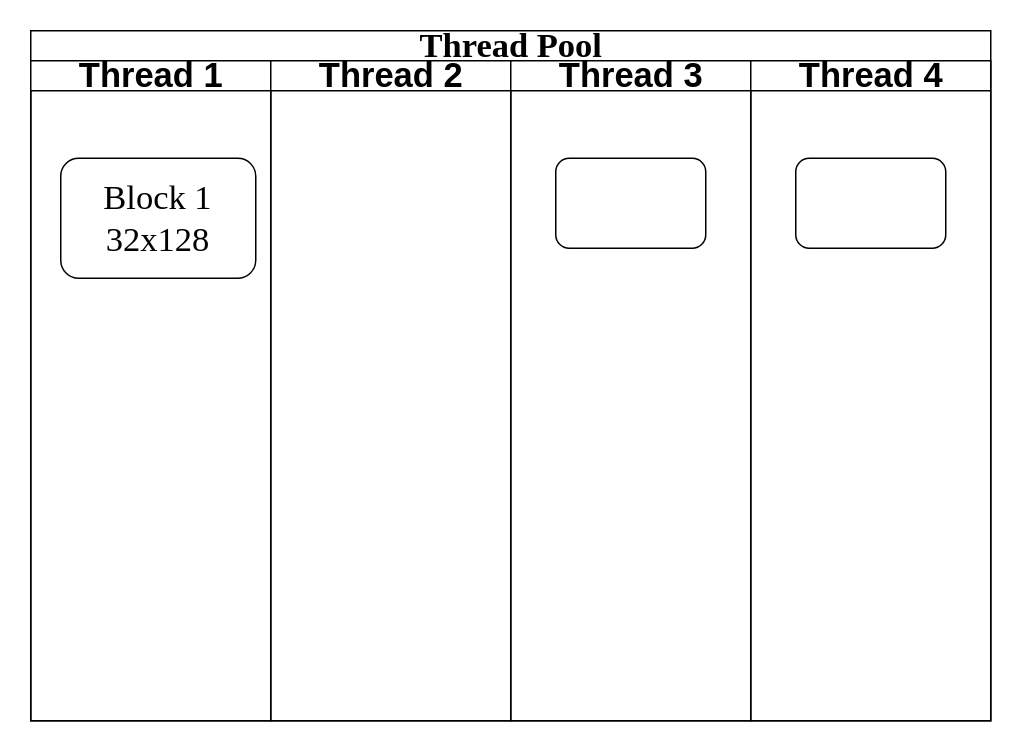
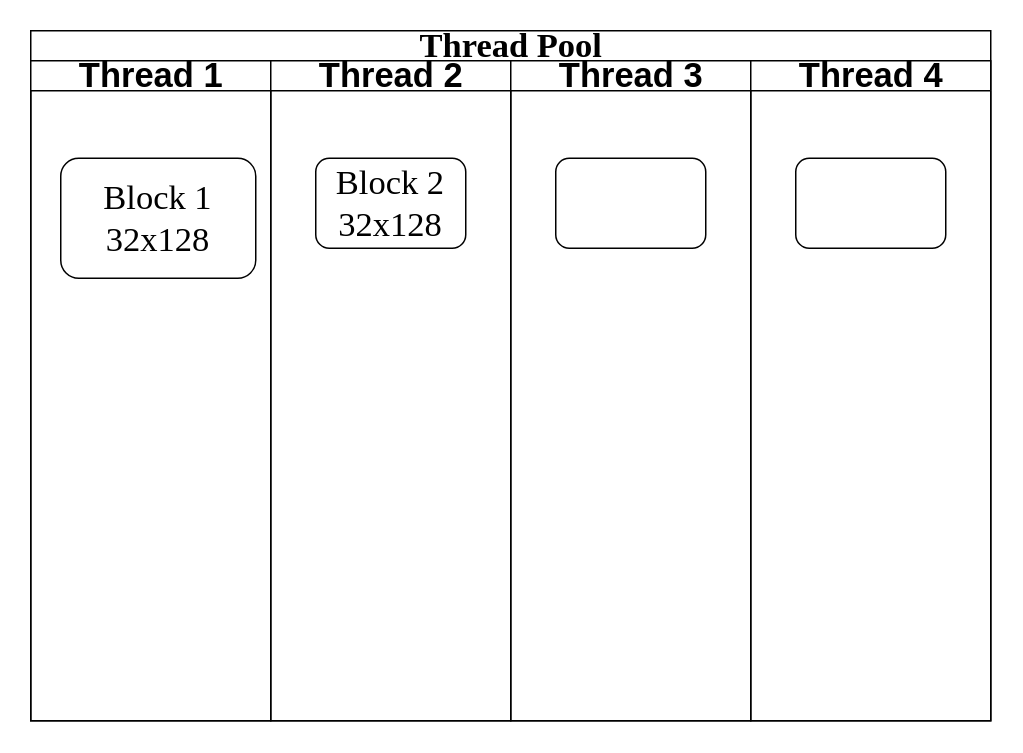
  <mxCell id="0" />
  <mxCell id="1" parent="0" />
  <mxCell id="2" value="Thread Pool" style="swimlane;html=1;childLayout=stackLayout;startSize=20;rounded=0;shadow=0;labelBackgroundColor=none;strokeWidth=1;fontFamily=Verdana;fontSize=23;align=center;" parent="1" vertex="1"><mxGeometry x="20" y="20" width="640" height="460" as="geometry"><mxRectangle x="220" y="60" width="50" height="40" as="alternateBounds" /></mxGeometry></mxCell>
  <mxCell id="3" value="Thread 1" style="swimlane;html=1;startSize=20;fontSize=23;" parent="2" vertex="1"><mxGeometry y="20" width="160" height="440" as="geometry" /></mxCell>
  <mxCell id="4" value="Block 1&lt;div&gt;32x128&lt;/div&gt;" style="rounded=1;whiteSpace=wrap;html=1;shadow=0;labelBackgroundColor=none;strokeWidth=1;fontFamily=Verdana;fontSize=23;align=center;" parent="3" vertex="1"><mxGeometry x="20" y="65" width="130" height="80" as="geometry" /></mxCell>
  <mxCell id="5" style="edgeStyle=orthogonalEdgeStyle;rounded=1;html=1;labelBackgroundColor=none;startArrow=none;startFill=0;startSize=5;endArrow=classicThin;endFill=1;endSize=5;jettySize=auto;orthogonalLoop=1;strokeWidth=1;fontFamily=Verdana;fontSize=8" parent="2" edge="1"><mxGeometry relative="1" as="geometry"><mxPoint x="770" y="690" as="sourcePoint" /></mxGeometry></mxCell>
  <mxCell id="6" value="Thread 2" style="swimlane;html=1;startSize=20;fontSize=23;" parent="2" vertex="1"><mxGeometry x="160" y="20" width="160" height="440" as="geometry" /></mxCell>
+ <mxCell id="7" value="Block 2&lt;div&gt;32x128&lt;/div&gt;" style="rounded=1;whiteSpace=wrap;html=1;shadow=0;labelBackgroundColor=none;strokeWidth=1;fontFamily=Verdana;fontSize=23;align=center;" parent="6" vertex="1"><mxGeometry x="30" y="65" width="100" height="60" as="geometry" /></mxCell>
  <mxCell id="8" value="Thread 3" style="swimlane;html=1;startSize=20;fontSize=23;" parent="2" vertex="1"><mxGeometry x="320" y="20" width="160" height="440" as="geometry" /></mxCell>
  <mxCell id="9" value="" style="rounded=1;whiteSpace=wrap;html=1;shadow=0;labelBackgroundColor=none;strokeWidth=1;fontFamily=Verdana;fontSize=23;align=center;" parent="8" vertex="1"><mxGeometry x="30" y="65" width="100" height="60" as="geometry" /></mxCell>
  <mxCell id="10" value="Thread 4" style="swimlane;html=1;startSize=20;fontSize=23;" parent="2" vertex="1"><mxGeometry x="480" y="20" width="160" height="440" as="geometry" /></mxCell>
  <mxCell id="11" value="" style="rounded=1;whiteSpace=wrap;html=1;shadow=0;labelBackgroundColor=none;strokeWidth=1;fontFamily=Verdana;fontSize=23;align=center;" parent="10" vertex="1"><mxGeometry x="30" y="65" width="100" height="60" as="geometry" /></mxCell>
